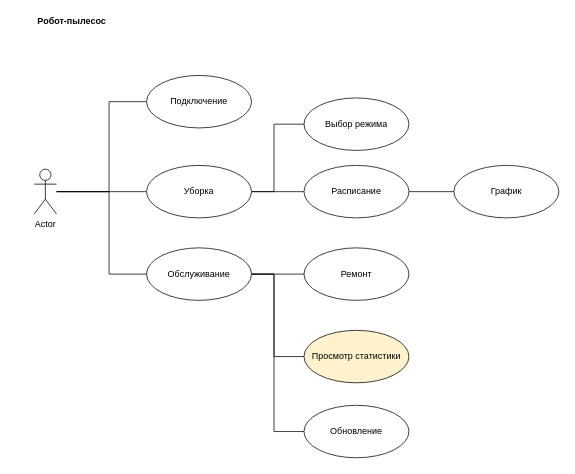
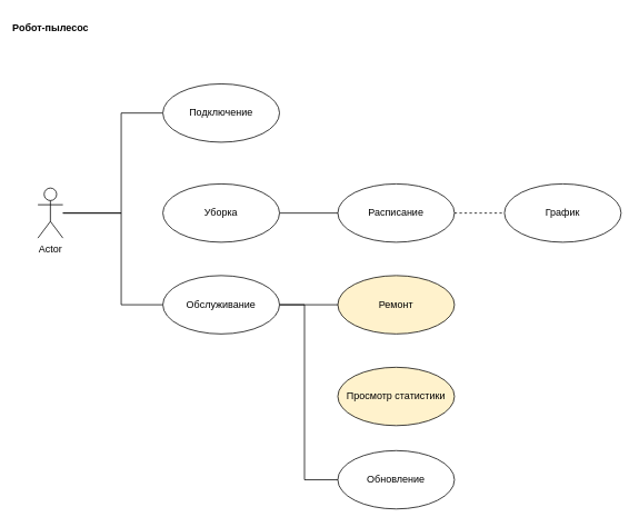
  <mxCell id="0" />
  <mxCell id="1" parent="0" />
  <mxCell id="2" style="edgeStyle=orthogonalEdgeStyle;rounded=0;orthogonalLoop=1;jettySize=auto;html=1;endArrow=none;endFill=0;" edge="1" parent="1" source="5" target="6"><mxGeometry relative="1" as="geometry"><Array as="points"><mxPoint x="145" y="255" /><mxPoint x="145" y="135" /></Array></mxGeometry></mxCell>
- <mxCell id="3" style="edgeStyle=orthogonalEdgeStyle;rounded=0;orthogonalLoop=1;jettySize=auto;html=1;endArrow=none;endFill=0;" edge="1" parent="1" source="5" target="9"><mxGeometry relative="1" as="geometry" /></mxCell>
  <mxCell id="4" style="edgeStyle=orthogonalEdgeStyle;rounded=0;orthogonalLoop=1;jettySize=auto;html=1;endArrow=none;endFill=0;" edge="1" parent="1" source="5" target="17"><mxGeometry relative="1" as="geometry"><Array as="points"><mxPoint x="145" y="255" /><mxPoint x="145" y="365" /></Array></mxGeometry></mxCell>
  <mxCell id="5" value="Actor" style="shape=umlActor;verticalLabelPosition=bottom;verticalAlign=top;html=1;outlineConnect=0;" vertex="1" parent="1"><mxGeometry x="45" y="225" width="30" height="60" as="geometry" /></mxCell>
  <mxCell id="6" value="Подключение" style="ellipse;whiteSpace=wrap;html=1;" vertex="1" parent="1"><mxGeometry x="195" y="100" width="140" height="70" as="geometry" /></mxCell>
- <mxCell id="7" style="edgeStyle=orthogonalEdgeStyle;rounded=0;orthogonalLoop=1;jettySize=auto;html=1;endArrow=none;endFill=0;elbow=vertical;" edge="1" parent="1" source="9" target="10"><mxGeometry relative="1" as="geometry"><Array as="points"><mxPoint x="365" y="165" /></Array></mxGeometry></mxCell>
  <mxCell id="8" style="edgeStyle=orthogonalEdgeStyle;rounded=0;orthogonalLoop=1;jettySize=auto;html=1;endArrow=none;endFill=0;" edge="1" parent="1" source="9" target="12"><mxGeometry relative="1" as="geometry" /></mxCell>
  <mxCell id="9" value="Уборка" style="ellipse;whiteSpace=wrap;html=1;" vertex="1" parent="1"><mxGeometry x="195" y="220" width="140" height="70" as="geometry" /></mxCell>
- <mxCell id="10" value="Выбор режима" style="ellipse;whiteSpace=wrap;html=1;" vertex="1" parent="1"><mxGeometry x="405" y="130" width="140" height="70" as="geometry" /></mxCell>
- <mxCell id="11" style="edgeStyle=orthogonalEdgeStyle;rounded=0;orthogonalLoop=1;jettySize=auto;html=1;endArrow=none;endFill=0;" edge="1" parent="1" source="12" target="13"><mxGeometry relative="1" as="geometry" /></mxCell>
+ <mxCell id="11" style="edgeStyle=orthogonalEdgeStyle;rounded=0;orthogonalLoop=1;jettySize=auto;html=1;endArrow=none;endFill=0;dashed=1;" edge="1" parent="1" source="12" target="13"><mxGeometry relative="1" as="geometry" /></mxCell>
  <mxCell id="12" value="Расписание" style="ellipse;whiteSpace=wrap;html=1;" vertex="1" parent="1"><mxGeometry x="405" y="220" width="140" height="70" as="geometry" /></mxCell>
  <mxCell id="13" value="График" style="ellipse;whiteSpace=wrap;html=1;" vertex="1" parent="1"><mxGeometry x="605" y="220" width="140" height="70" as="geometry" /></mxCell>
  <mxCell id="14" style="edgeStyle=orthogonalEdgeStyle;rounded=0;orthogonalLoop=1;jettySize=auto;html=1;endArrow=none;endFill=0;" edge="1" parent="1" source="17" target="18"><mxGeometry relative="1" as="geometry" /></mxCell>
- <mxCell id="15" style="edgeStyle=orthogonalEdgeStyle;rounded=0;orthogonalLoop=1;jettySize=auto;html=1;endArrow=none;endFill=0;" edge="1" parent="1" source="17" target="20"><mxGeometry relative="1" as="geometry"><Array as="points"><mxPoint x="365" y="365" /><mxPoint x="365" y="475" /></Array></mxGeometry></mxCell>
  <mxCell id="16" style="edgeStyle=orthogonalEdgeStyle;rounded=0;orthogonalLoop=1;jettySize=auto;html=1;endArrow=none;endFill=0;" edge="1" parent="1" source="17" target="21"><mxGeometry relative="1" as="geometry"><Array as="points"><mxPoint x="365" y="365" /><mxPoint x="365" y="575" /></Array></mxGeometry></mxCell>
  <mxCell id="17" value="Обслуживание" style="ellipse;whiteSpace=wrap;html=1;" vertex="1" parent="1"><mxGeometry x="195" y="330" width="140" height="70" as="geometry" /></mxCell>
- <mxCell id="18" value="Ремонт" style="ellipse;whiteSpace=wrap;html=1;" vertex="1" parent="1"><mxGeometry x="405" y="330" width="140" height="70" as="geometry" /></mxCell>
- <mxCell id="19" value="Робот-пылесос" style="text;align=center;fontStyle=1;verticalAlign=middle;spacingLeft=3;spacingRight=3;strokeColor=none;rotatable=0;points=[[0,0.5],[1,0.5]];portConstraint=eastwest;html=1;" vertex="1" parent="1"><mxGeometry x="55" y="15" width="80" height="26" as="geometry" /></mxCell>
+ <mxCell id="18" value="Ремонт" style="ellipse;whiteSpace=wrap;html=1;fillColor=#fff2cc;" vertex="1" parent="1"><mxGeometry x="405" y="330" width="140" height="70" as="geometry" /></mxCell>
+ <mxCell id="19" value="Робот-пылесос" style="text;align=center;fontStyle=1;verticalAlign=middle;spacingLeft=3;spacingRight=3;strokeColor=none;rotatable=0;points=[[0,0.5],[1,0.5]];portConstraint=eastwest;html=1;" vertex="1" parent="1"><mxGeometry x="20" y="20" width="80" height="26" as="geometry" /></mxCell>
  <mxCell id="20" value="Просмотр статистики" style="ellipse;whiteSpace=wrap;html=1;fillColor=#fff2cc;" vertex="1" parent="1"><mxGeometry x="405" y="440" width="140" height="70" as="geometry" /></mxCell>
  <mxCell id="21" value="Обновление" style="ellipse;whiteSpace=wrap;html=1;" vertex="1" parent="1"><mxGeometry x="405" y="540" width="140" height="70" as="geometry" /></mxCell>
